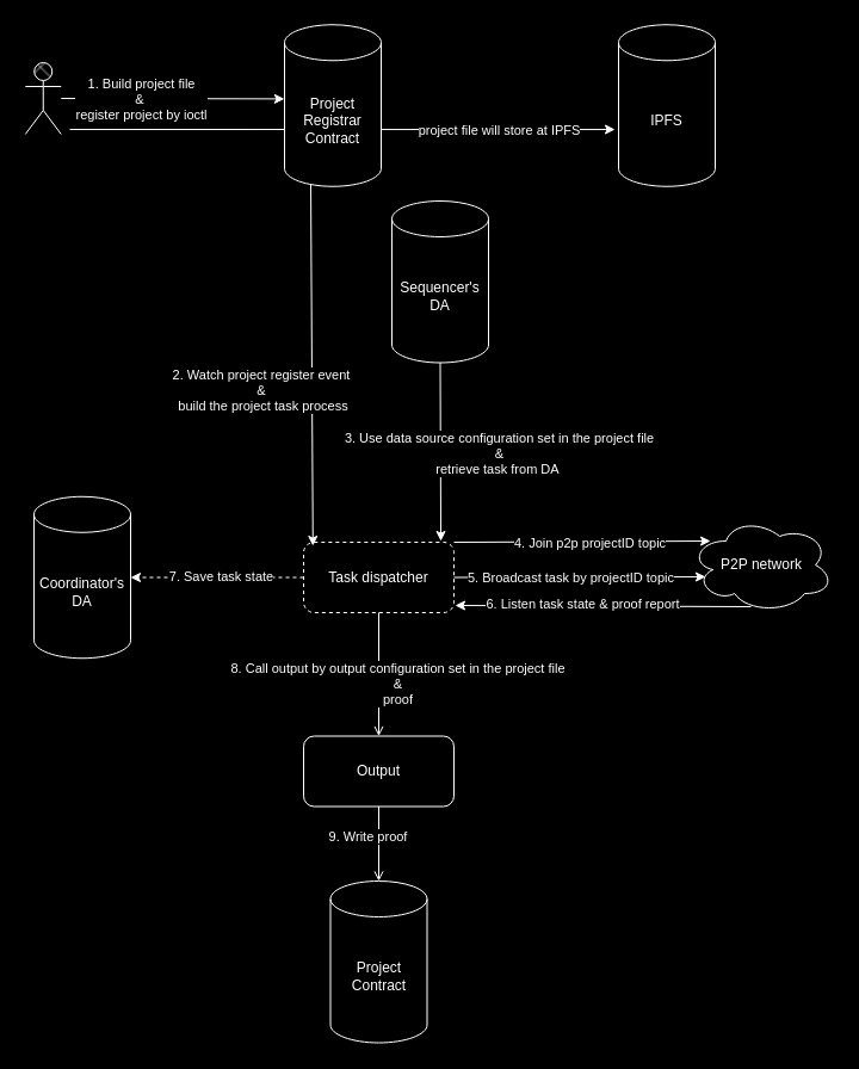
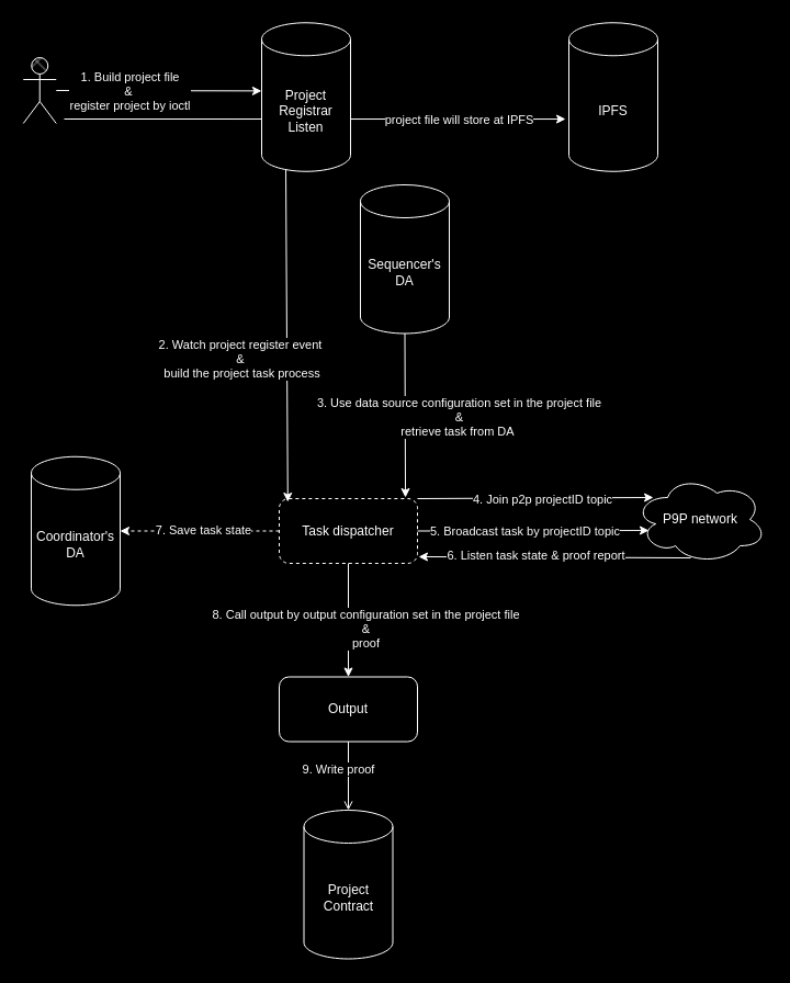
  <mxCell id="0" />
  <mxCell id="1" parent="0" />
  <mxCell id="2" value="Task dispatcher" style="rounded=1;whiteSpace=wrap;html=1;fontColor=#FFFFFF;labelBackgroundColor=#000000;strokeColor=#FFFFFF;fillColor=#000000;dashed=1;" parent="1" vertex="1"><mxGeometry x="254" y="454" width="126" height="59" as="geometry" /></mxCell>
  <mxCell id="3" value="" style="endArrow=classic;html=1;rounded=0;entryX=0.062;entryY=0.051;entryDx=0;entryDy=0;fontColor=#FFFFFF;labelBackgroundColor=#000000;strokeColor=#FFFFFF;exitX=0.272;exitY=0.98;exitDx=0;exitDy=0;exitPerimeter=0;entryPerimeter=0;" parent="1" source="21" target="2" edge="1"><mxGeometry width="50" height="50" relative="1" as="geometry"><mxPoint x="315" y="138" as="sourcePoint" /><mxPoint x="368" y="356.75" as="targetPoint" /></mxGeometry></mxCell>
  <mxCell id="4" value="2. Watch project register event&amp;nbsp;&lt;div&gt;&amp;amp;&amp;nbsp;&lt;/div&gt;&lt;div&gt;build the project task process&lt;/div&gt;" style="edgeLabel;html=1;align=center;verticalAlign=middle;resizable=0;points=[];fontColor=#FFFFFF;labelBackgroundColor=#000000;" parent="3" vertex="1" connectable="0"><mxGeometry x="0.167" relative="1" as="geometry"><mxPoint x="-42" y="-4" as="offset" /></mxGeometry></mxCell>
- <mxCell id="5" value="P2P network" style="ellipse;shape=cloud;whiteSpace=wrap;html=1;fontColor=#FFFFFF;labelBackgroundColor=#000000;fillColor=#000000;strokeColor=#FFFFFF;" parent="1" vertex="1"><mxGeometry x="578" y="433" width="120" height="80" as="geometry" /></mxCell>
+ <mxCell id="5" value="P9P network" style="ellipse;shape=cloud;whiteSpace=wrap;html=1;fontColor=#FFFFFF;labelBackgroundColor=#000000;fillColor=#000000;strokeColor=#FFFFFF;" parent="1" vertex="1"><mxGeometry x="578" y="433" width="120" height="80" as="geometry" /></mxCell>
  <mxCell id="6" value="" style="endArrow=classic;html=1;rounded=0;entryX=0.108;entryY=0.625;entryDx=0;entryDy=0;entryPerimeter=0;exitX=1;exitY=0.5;exitDx=0;exitDy=0;fontColor=#FFFFFF;labelBackgroundColor=#000000;strokeColor=#FFFFFF;" parent="1" source="2" target="5" edge="1"><mxGeometry width="50" height="50" relative="1" as="geometry"><mxPoint x="309.944" y="654.994" as="sourcePoint" /><mxPoint x="289.75" y="931" as="targetPoint" /></mxGeometry></mxCell>
  <mxCell id="7" value="5. Broadcast task by projectID topic" style="edgeLabel;html=1;align=center;verticalAlign=middle;resizable=0;points=[];fontColor=#FFFFFF;labelBackgroundColor=#000000;" parent="6" vertex="1" connectable="0"><mxGeometry x="0.021" relative="1" as="geometry"><mxPoint x="-10" as="offset" /></mxGeometry></mxCell>
  <mxCell id="8" value="Output" style="rounded=1;whiteSpace=wrap;html=1;fontColor=#FFFFFF;labelBackgroundColor=#000000;fillColor=#000000;strokeColor=#FFFFFF;" parent="1" vertex="1"><mxGeometry x="254" y="616.5" width="126" height="59" as="geometry" /></mxCell>
  <mxCell id="9" value="IPFS" style="shape=cylinder3;whiteSpace=wrap;html=1;boundedLbl=1;backgroundOutline=1;size=15;fontColor=#FFFFFF;labelBackgroundColor=#000000;fillColor=#000000;strokeColor=#FFFFFF;" parent="1" vertex="1"><mxGeometry x="518" y="20.25" width="81" height="135.5" as="geometry" /></mxCell>
  <mxCell id="10" value="" style="endArrow=open;html=1;rounded=0;exitX=0.5;exitY=1;exitDx=0;exitDy=0;entryX=0.5;entryY=0;entryDx=0;entryDy=0;entryPerimeter=0;fontColor=#FFFFFF;labelBackgroundColor=#000000;strokeColor=#FFFFFF;" parent="1" source="8" target="30" edge="1"><mxGeometry width="50" height="50" relative="1" as="geometry"><mxPoint x="546.75" y="1374" as="sourcePoint" /><mxPoint x="52.5" y="732" as="targetPoint" /></mxGeometry></mxCell>
  <mxCell id="11" value="9. Write proof" style="edgeLabel;html=1;align=center;verticalAlign=middle;resizable=0;points=[];fontColor=#FFFFFF;labelBackgroundColor=#000000;" parent="10" vertex="1" connectable="0"><mxGeometry x="-0.337" relative="1" as="geometry"><mxPoint x="-10" y="4" as="offset" /></mxGeometry></mxCell>
  <mxCell id="12" value="" style="endArrow=classic;html=1;rounded=0;exitX=1;exitY=0;exitDx=0;exitDy=0;entryX=0.142;entryY=0.25;entryDx=0;entryDy=0;entryPerimeter=0;fontColor=#FFFFFF;labelBackgroundColor=#000000;strokeColor=#FFFFFF;" parent="1" source="2" target="5" edge="1"><mxGeometry width="50" height="50" relative="1" as="geometry"><mxPoint x="268.994" y="657" as="sourcePoint" /><mxPoint x="39.75" y="801" as="targetPoint" /></mxGeometry></mxCell>
  <mxCell id="13" value="4. Join p2p projectID topic" style="edgeLabel;html=1;align=center;verticalAlign=middle;resizable=0;points=[];fontColor=#FFFFFF;labelBackgroundColor=#000000;" parent="12" vertex="1" connectable="0"><mxGeometry x="0.094" y="3" relative="1" as="geometry"><mxPoint x="-4" y="4" as="offset" /></mxGeometry></mxCell>
  <mxCell id="14" value="" style="endArrow=classic;html=1;rounded=0;fontColor=#FFFFFF;labelBackgroundColor=#000000;strokeColor=#FFFFFF;exitX=0;exitY=0.5;exitDx=0;exitDy=0;entryX=1;entryY=0.5;entryDx=0;entryDy=0;entryPerimeter=0;dashed=1;" parent="1" source="2" target="27" edge="1"><mxGeometry width="50" height="50" relative="1" as="geometry"><mxPoint x="298" y="588" as="sourcePoint" /><mxPoint x="448" y="578" as="targetPoint" /></mxGeometry></mxCell>
  <mxCell id="15" value="7. Save task state" style="edgeLabel;html=1;align=center;verticalAlign=middle;resizable=0;points=[];fontColor=#FFFFFF;labelBackgroundColor=#000000;" parent="14" vertex="1" connectable="0"><mxGeometry x="0.167" relative="1" as="geometry"><mxPoint x="15" y="-1" as="offset" /></mxGeometry></mxCell>
  <mxCell id="16" value="Save" style="shape=umlActor;verticalLabelPosition=bottom;verticalAlign=top;html=1;outlineConnect=0;strokeColor=#FFFFFF;fillStyle=cross-hatch;" parent="1" vertex="1"><mxGeometry x="20.75" y="52" width="30" height="60" as="geometry" /></mxCell>
  <mxCell id="17" value="" style="endArrow=classic;html=1;rounded=0;entryX=-0.024;entryY=0.46;entryDx=0;entryDy=0;fontColor=#FFFFFF;labelBackgroundColor=#000000;strokeColor=#FFFFFF;entryPerimeter=0;" parent="1" source="16" edge="1"><mxGeometry width="50" height="50" relative="1" as="geometry"><mxPoint x="78" y="88" as="sourcePoint" /><mxPoint x="237.888" y="82.4" as="targetPoint" /></mxGeometry></mxCell>
  <mxCell id="18" value="1. Build project file&lt;div&gt;&amp;amp;&amp;nbsp;&lt;/div&gt;&lt;div&gt;register project by ioctl&lt;/div&gt;" style="edgeLabel;html=1;align=center;verticalAlign=middle;resizable=0;points=[];fontColor=#FFFFFF;labelBackgroundColor=#000000;" parent="17" vertex="1" connectable="0"><mxGeometry x="-0.012" y="-1" relative="1" as="geometry"><mxPoint x="-25" y="-1" as="offset" /></mxGeometry></mxCell>
  <mxCell id="19" value="" style="endArrow=classic;html=1;rounded=0;entryX=-0.037;entryY=0.648;entryDx=0;entryDy=0;fontColor=#FFFFFF;labelBackgroundColor=#000000;strokeColor=#FFFFFF;entryPerimeter=0;" parent="1" target="9" edge="1"><mxGeometry width="50" height="50" relative="1" as="geometry"><mxPoint x="58" y="108" as="sourcePoint" /><mxPoint x="451.5" y="108.375" as="targetPoint" /></mxGeometry></mxCell>
  <mxCell id="20" value="project file will store at IPFS" style="edgeLabel;html=1;align=center;verticalAlign=middle;resizable=0;points=[];fontColor=#FFFFFF;labelBackgroundColor=#000000;" parent="19" vertex="1" connectable="0"><mxGeometry x="-0.012" y="-1" relative="1" as="geometry"><mxPoint x="134" y="-1" as="offset" /></mxGeometry></mxCell>
- <mxCell id="21" value="Project&lt;br&gt;Registrar Contract" style="shape=cylinder3;whiteSpace=wrap;html=1;boundedLbl=1;backgroundOutline=1;size=15;fontColor=#FFFFFF;labelBackgroundColor=#000000;fillColor=#000000;strokeColor=#FFFFFF;" parent="1" vertex="1"><mxGeometry x="238" y="20.25" width="81" height="135.5" as="geometry" /></mxCell>
+ <mxCell id="21" value="Project&lt;br&gt;Registrar Listen" style="shape=cylinder3;whiteSpace=wrap;html=1;boundedLbl=1;backgroundOutline=1;size=15;fontColor=#FFFFFF;labelBackgroundColor=#000000;fillColor=#000000;strokeColor=#FFFFFF;" parent="1" vertex="1"><mxGeometry x="238" y="20.25" width="81" height="135.5" as="geometry" /></mxCell>
  <mxCell id="22" value="Sequencer's&lt;div&gt;DA&lt;/div&gt;" style="shape=cylinder3;whiteSpace=wrap;html=1;boundedLbl=1;backgroundOutline=1;size=15;fontColor=#FFFFFF;labelBackgroundColor=#000000;fillColor=#000000;strokeColor=#FFFFFF;" parent="1" vertex="1"><mxGeometry x="328" y="168" width="81" height="135.5" as="geometry" /></mxCell>
  <mxCell id="23" value="" style="endArrow=classic;html=1;rounded=0;exitX=0.5;exitY=1;exitDx=0;exitDy=0;fontColor=#FFFFFF;labelBackgroundColor=#000000;strokeColor=#FFFFFF;entryX=0.913;entryY=-0.017;entryDx=0;entryDy=0;entryPerimeter=0;exitPerimeter=0;" parent="1" source="22" target="2" edge="1"><mxGeometry width="50" height="50" relative="1" as="geometry"><mxPoint x="390" y="458" as="sourcePoint" /><mxPoint x="539.75" y="578" as="targetPoint" /></mxGeometry></mxCell>
  <mxCell id="24" value="3. Use data source configuration set in the project file&lt;div&gt;&amp;amp;&lt;/div&gt;&lt;div&gt;retrieve task from DA&amp;nbsp;&lt;/div&gt;" style="edgeLabel;html=1;align=center;verticalAlign=middle;resizable=0;points=[];fontColor=#FFFFFF;labelBackgroundColor=#000000;" parent="23" vertex="1" connectable="0"><mxGeometry x="0.167" relative="1" as="geometry"><mxPoint x="49" y="-11" as="offset" /></mxGeometry></mxCell>
  <mxCell id="25" value="" style="endArrow=classic;html=1;rounded=0;fontColor=#FFFFFF;labelBackgroundColor=#000000;strokeColor=#FFFFFF;entryX=1.008;entryY=0.898;entryDx=0;entryDy=0;entryPerimeter=0;exitX=0.425;exitY=0.938;exitDx=0;exitDy=0;exitPerimeter=0;" parent="1" source="5" target="2" edge="1"><mxGeometry width="50" height="50" relative="1" as="geometry"><mxPoint x="308" y="598" as="sourcePoint" /><mxPoint x="458" y="588" as="targetPoint" /></mxGeometry></mxCell>
  <mxCell id="26" value="6. Listen task state &amp;amp; proof report" style="edgeLabel;html=1;align=center;verticalAlign=middle;resizable=0;points=[];fontColor=#FFFFFF;labelBackgroundColor=#000000;" parent="25" vertex="1" connectable="0"><mxGeometry x="0.167" relative="1" as="geometry"><mxPoint x="3" y="-2" as="offset" /></mxGeometry></mxCell>
  <mxCell id="27" value="Coordinator's&lt;div&gt;DA&lt;/div&gt;" style="shape=cylinder3;whiteSpace=wrap;html=1;boundedLbl=1;backgroundOutline=1;size=15;fontColor=#FFFFFF;labelBackgroundColor=#000000;fillColor=#000000;strokeColor=#FFFFFF;" parent="1" vertex="1"><mxGeometry x="28" y="415.75" width="81" height="135.5" as="geometry" /></mxCell>
- <mxCell id="28" value="" style="endArrow=open;html=1;rounded=0;fontColor=#FFFFFF;labelBackgroundColor=#000000;strokeColor=#FFFFFF;exitX=0.5;exitY=1;exitDx=0;exitDy=0;entryX=0.5;entryY=0;entryDx=0;entryDy=0;" parent="1" source="2" target="8" edge="1"><mxGeometry width="50" height="50" relative="1" as="geometry"><mxPoint x="264" y="494" as="sourcePoint" /><mxPoint x="119" y="494" as="targetPoint" /></mxGeometry></mxCell>
+ <mxCell id="28" value="" style="endArrow=classic;html=1;rounded=0;fontColor=#FFFFFF;labelBackgroundColor=#000000;strokeColor=#FFFFFF;exitX=0.5;exitY=1;exitDx=0;exitDy=0;entryX=0.5;entryY=0;entryDx=0;entryDy=0;" parent="1" source="2" target="8" edge="1"><mxGeometry width="50" height="50" relative="1" as="geometry"><mxPoint x="264" y="494" as="sourcePoint" /><mxPoint x="119" y="494" as="targetPoint" /></mxGeometry></mxCell>
  <mxCell id="29" value="8. Call output by output configuration set in the project file&lt;div&gt;&amp;amp;&lt;br&gt;proof&lt;/div&gt;" style="edgeLabel;html=1;align=center;verticalAlign=middle;resizable=0;points=[];fontColor=#FFFFFF;labelBackgroundColor=#000000;" parent="28" vertex="1" connectable="0"><mxGeometry x="0.167" relative="1" as="geometry"><mxPoint x="15" y="-1" as="offset" /></mxGeometry></mxCell>
  <mxCell id="30" value="Project&lt;br&gt;Contract" style="shape=cylinder3;whiteSpace=wrap;html=1;boundedLbl=1;backgroundOutline=1;size=15;fontColor=#FFFFFF;labelBackgroundColor=#000000;fillColor=#000000;strokeColor=#FFFFFF;" parent="1" vertex="1"><mxGeometry x="276.5" y="738" width="81" height="135.5" as="geometry" /></mxCell>
